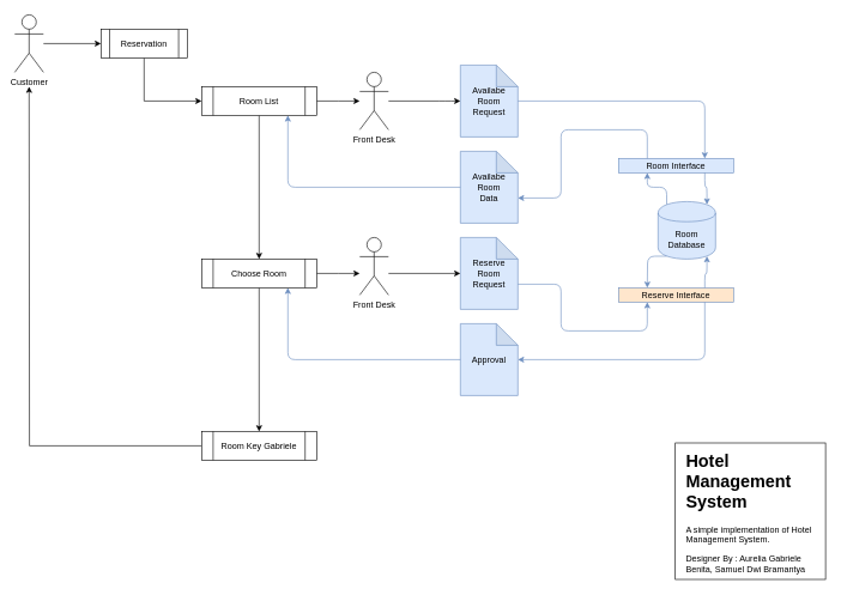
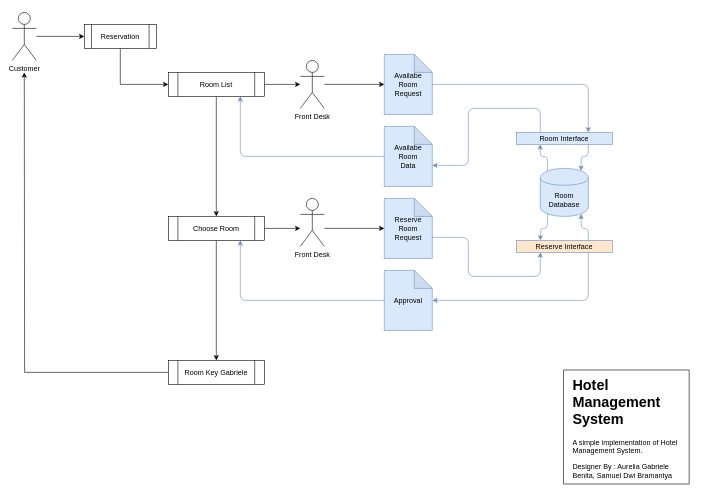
  <mxCell id="0" />
  <mxCell id="1" parent="0" />
  <mxCell id="2" value="" style="group" parent="1" vertex="1" connectable="0"><mxGeometry x="939" y="616" width="209" height="190" as="geometry" /></mxCell>
  <mxCell id="3" value="" style="group;shadow=0;" parent="2" vertex="1" connectable="0"><mxGeometry width="209" height="190" as="geometry" /></mxCell>
  <mxCell id="4" value="" style="rounded=0;whiteSpace=wrap;html=1;" parent="3" vertex="1"><mxGeometry width="209" height="190" as="geometry" /></mxCell>
  <mxCell id="5" value="&lt;h1&gt;Hotel Management System &lt;br&gt;&lt;/h1&gt;&lt;p&gt;A simple implementation of Hotel Management System.&lt;/p&gt;&lt;p&gt;Designer By : Aurelia Gabriele Benita, Samuel Dwi Bramantya&lt;br&gt;&lt;/p&gt;" style="text;html=1;strokeColor=none;fillColor=none;spacing=5;spacingTop=-20;whiteSpace=wrap;overflow=hidden;rounded=0;perimeterSpacing=0;" parent="3" vertex="1"><mxGeometry x="9.5" y="5" width="190" height="180" as="geometry" /></mxCell>
  <mxCell id="6" value="Customer" style="shape=umlActor;verticalLabelPosition=bottom;labelBackgroundColor=#ffffff;verticalAlign=top;html=1;outlineConnect=0;shadow=0;" parent="1" vertex="1"><mxGeometry x="20" y="20" width="40" height="80" as="geometry" /></mxCell>
  <mxCell id="7" value="" style="endArrow=classic;html=1;entryX=0;entryY=0.5;entryDx=0;entryDy=0;" parent="1" target="9" edge="1"><mxGeometry width="50" height="50" relative="1" as="geometry"><mxPoint x="60" y="60" as="sourcePoint" /><mxPoint x="120" y="60" as="targetPoint" /></mxGeometry></mxCell>
  <mxCell id="8" style="edgeStyle=orthogonalEdgeStyle;rounded=0;orthogonalLoop=1;jettySize=auto;html=1;exitX=0.5;exitY=1;exitDx=0;exitDy=0;entryX=0;entryY=0.5;entryDx=0;entryDy=0;" parent="1" source="9" target="13" edge="1"><mxGeometry relative="1" as="geometry" /></mxCell>
  <mxCell id="9" value="Reservation" style="shape=process;whiteSpace=wrap;html=1;backgroundOutline=1;shadow=0;" parent="1" vertex="1"><mxGeometry x="140" y="40" width="120" height="40" as="geometry" /></mxCell>
- <mxCell id="10" value="&lt;div&gt;Room&lt;/div&gt;&lt;div&gt;Database&lt;br&gt;&lt;/div&gt;" style="shape=cylinder;whiteSpace=wrap;html=1;boundedLbl=1;backgroundOutline=1;fillColor=#dae8fc;strokeColor=#6c8ebf;" parent="1" vertex="1"><mxGeometry x="915" y="280" width="80" height="80" as="geometry" /></mxCell>
+ <mxCell id="10" value="&lt;div&gt;Room&lt;/div&gt;&lt;div&gt;Database&lt;br&gt;&lt;/div&gt;" style="shape=cylinder;whiteSpace=wrap;html=1;boundedLbl=1;backgroundOutline=1;fillColor=#dae8fc;strokeColor=#6c8ebf;" parent="1" vertex="1"><mxGeometry x="900" y="280" width="80" height="80" as="geometry" /></mxCell>
  <mxCell id="11" style="edgeStyle=orthogonalEdgeStyle;rounded=0;orthogonalLoop=1;jettySize=auto;html=1;exitX=1;exitY=0.5;exitDx=0;exitDy=0;" parent="1" source="13" edge="1"><mxGeometry relative="1" as="geometry"><mxPoint x="500" y="140" as="targetPoint" /></mxGeometry></mxCell>
  <mxCell id="12" style="edgeStyle=orthogonalEdgeStyle;rounded=0;orthogonalLoop=1;jettySize=auto;html=1;exitX=0.5;exitY=1;exitDx=0;exitDy=0;entryX=0.5;entryY=0;entryDx=0;entryDy=0;startArrow=none;startFill=0;endArrow=classic;endFill=1;" parent="1" source="13" target="35" edge="1"><mxGeometry relative="1" as="geometry" /></mxCell>
  <mxCell id="13" value="Room List" style="shape=process;whiteSpace=wrap;html=1;backgroundOutline=1;shadow=0;" parent="1" vertex="1"><mxGeometry x="280" y="120" width="160" height="40" as="geometry" /></mxCell>
  <mxCell id="14" value="Front Desk" style="shape=umlActor;verticalLabelPosition=bottom;labelBackgroundColor=#ffffff;verticalAlign=top;html=1;outlineConnect=0;shadow=0;" parent="1" vertex="1"><mxGeometry x="500" y="100" width="40" height="80" as="geometry" /></mxCell>
  <mxCell id="15" value="&lt;div&gt;Availabe&lt;/div&gt;&lt;div&gt;Room&lt;/div&gt;&lt;div&gt;Request&lt;br&gt;&lt;/div&gt;" style="shape=note;whiteSpace=wrap;html=1;backgroundOutline=1;darkOpacity=0.05;fillColor=#dae8fc;strokeColor=#6c8ebf;" parent="1" vertex="1"><mxGeometry x="640" y="90" width="80" height="100" as="geometry" /></mxCell>
  <mxCell id="16" value="&lt;div&gt;Reserve&lt;/div&gt;&lt;div&gt;Room&lt;/div&gt;&lt;div&gt;Request&lt;br&gt;&lt;/div&gt;" style="shape=note;whiteSpace=wrap;html=1;backgroundOutline=1;darkOpacity=0.05;fillColor=#dae8fc;strokeColor=#6c8ebf;" parent="1" vertex="1"><mxGeometry x="640" y="330" width="80" height="100" as="geometry" /></mxCell>
  <mxCell id="17" value="" style="endArrow=classic;html=1;entryX=0;entryY=0.5;entryDx=0;entryDy=0;entryPerimeter=0;edgeStyle=orthogonalEdgeStyle;" parent="1" target="15" edge="1"><mxGeometry width="50" height="50" relative="1" as="geometry"><mxPoint x="540" y="140" as="sourcePoint" /><mxPoint x="600" y="240" as="targetPoint" /><Array as="points"><mxPoint x="620" y="140" /><mxPoint x="620" y="140" /></Array></mxGeometry></mxCell>
  <mxCell id="18" value="&lt;div&gt;Availabe&lt;/div&gt;&lt;div&gt;Room&lt;/div&gt;&lt;div&gt;Data&lt;br&gt;&lt;/div&gt;" style="shape=note;whiteSpace=wrap;html=1;backgroundOutline=1;darkOpacity=0.05;fillColor=#dae8fc;strokeColor=#6c8ebf;" parent="1" vertex="1"><mxGeometry x="640" y="210" width="80" height="100" as="geometry" /></mxCell>
  <mxCell id="19" value="Front Desk" style="shape=umlActor;verticalLabelPosition=bottom;labelBackgroundColor=#ffffff;verticalAlign=top;html=1;outlineConnect=0;shadow=0;" parent="1" vertex="1"><mxGeometry x="500" y="330" width="40" height="80" as="geometry" /></mxCell>
  <mxCell id="20" value="&lt;div&gt;Approval&lt;/div&gt;" style="shape=note;whiteSpace=wrap;html=1;backgroundOutline=1;darkOpacity=0.05;fillColor=#dae8fc;strokeColor=#6c8ebf;" parent="1" vertex="1"><mxGeometry x="640" y="450" width="80" height="100" as="geometry" /></mxCell>
  <mxCell id="21" value="Reserve Interface" style="rounded=0;whiteSpace=wrap;html=1;fillColor=#ffe6cc;strokeColor=#6c8ebf;" parent="1" vertex="1"><mxGeometry x="860" y="400" width="160" height="20" as="geometry" /></mxCell>
  <mxCell id="22" value="Room Interface" style="rounded=0;whiteSpace=wrap;html=1;fillColor=#dae8fc;strokeColor=#6c8ebf;" parent="1" vertex="1"><mxGeometry x="860" y="220" width="160" height="20" as="geometry" /></mxCell>
  <mxCell id="23" value="" style="endArrow=classic;html=1;exitX=0.15;exitY=0.95;exitDx=0;exitDy=0;exitPerimeter=0;edgeStyle=orthogonalEdgeStyle;fillColor=#dae8fc;strokeColor=#6c8ebf;" parent="1" source="10" edge="1"><mxGeometry width="50" height="50" relative="1" as="geometry"><mxPoint x="840" y="510" as="sourcePoint" /><mxPoint x="900" y="400" as="targetPoint" /></mxGeometry></mxCell>
  <mxCell id="24" value="" style="endArrow=classic;html=1;exitX=0.75;exitY=0;exitDx=0;exitDy=0;entryX=0.85;entryY=0.95;entryDx=0;entryDy=0;entryPerimeter=0;edgeStyle=orthogonalEdgeStyle;fillColor=#dae8fc;strokeColor=#6c8ebf;" parent="1" source="21" target="10" edge="1"><mxGeometry width="50" height="50" relative="1" as="geometry"><mxPoint x="920" y="500" as="sourcePoint" /><mxPoint x="1030" y="356" as="targetPoint" /></mxGeometry></mxCell>
  <mxCell id="25" value="" style="endArrow=classic;html=1;exitX=0.15;exitY=0.05;exitDx=0;exitDy=0;exitPerimeter=0;entryX=0.25;entryY=1;entryDx=0;entryDy=0;edgeStyle=orthogonalEdgeStyle;fillColor=#dae8fc;strokeColor=#6c8ebf;" parent="1" source="10" target="22" edge="1"><mxGeometry width="50" height="50" relative="1" as="geometry"><mxPoint x="810" y="390" as="sourcePoint" /><mxPoint x="860" y="340" as="targetPoint" /></mxGeometry></mxCell>
  <mxCell id="26" value="" style="endArrow=classic;html=1;entryX=0.85;entryY=0.05;entryDx=0;entryDy=0;entryPerimeter=0;exitX=0.75;exitY=1;exitDx=0;exitDy=0;edgeStyle=orthogonalEdgeStyle;fillColor=#dae8fc;strokeColor=#6c8ebf;" parent="1" source="22" target="10" edge="1"><mxGeometry width="50" height="50" relative="1" as="geometry"><mxPoint x="830" y="360" as="sourcePoint" /><mxPoint x="880" y="310" as="targetPoint" /></mxGeometry></mxCell>
  <mxCell id="27" value="" style="endArrow=classic;html=1;exitX=0.25;exitY=0;exitDx=0;exitDy=0;entryX=0;entryY=0;entryDx=80;entryDy=65;entryPerimeter=0;edgeStyle=orthogonalEdgeStyle;fillColor=#dae8fc;strokeColor=#6c8ebf;" parent="1" source="22" target="18" edge="1"><mxGeometry width="50" height="50" relative="1" as="geometry"><mxPoint x="750" y="310" as="sourcePoint" /><mxPoint x="800" y="260" as="targetPoint" /><Array as="points"><mxPoint x="900" y="180" /><mxPoint x="780" y="180" /><mxPoint x="780" y="275" /></Array></mxGeometry></mxCell>
  <mxCell id="28" value="" style="endArrow=classic;html=1;exitX=0;exitY=0.5;exitDx=0;exitDy=0;exitPerimeter=0;entryX=0.75;entryY=1;entryDx=0;entryDy=0;edgeStyle=orthogonalEdgeStyle;fillColor=#dae8fc;strokeColor=#6c8ebf;" parent="1" source="18" target="13" edge="1"><mxGeometry width="50" height="50" relative="1" as="geometry"><mxPoint x="510" y="290" as="sourcePoint" /><mxPoint x="560" y="240" as="targetPoint" /></mxGeometry></mxCell>
  <mxCell id="29" value="" style="endArrow=classic;html=1;entryX=0;entryY=0.5;entryDx=0;entryDy=0;entryPerimeter=0;" parent="1" target="16" edge="1"><mxGeometry width="50" height="50" relative="1" as="geometry"><mxPoint x="540" y="380" as="sourcePoint" /><mxPoint x="610" y="510" as="targetPoint" /></mxGeometry></mxCell>
  <mxCell id="30" value="" style="endArrow=classic;html=1;entryX=0.75;entryY=0;entryDx=0;entryDy=0;edgeStyle=orthogonalEdgeStyle;fillColor=#dae8fc;strokeColor=#6c8ebf;" parent="1" source="15" target="22" edge="1"><mxGeometry width="50" height="50" relative="1" as="geometry"><mxPoint x="910" y="150" as="sourcePoint" /><mxPoint x="960" y="100" as="targetPoint" /><Array as="points"><mxPoint x="980" y="140" /></Array></mxGeometry></mxCell>
  <mxCell id="31" value="" style="endArrow=classic;html=1;exitX=0;exitY=0;exitDx=80;exitDy=65;exitPerimeter=0;entryX=0.25;entryY=1;entryDx=0;entryDy=0;edgeStyle=orthogonalEdgeStyle;fillColor=#dae8fc;strokeColor=#6c8ebf;" parent="1" source="16" target="21" edge="1"><mxGeometry width="50" height="50" relative="1" as="geometry"><mxPoint x="840" y="550" as="sourcePoint" /><mxPoint x="890" y="500" as="targetPoint" /><Array as="points"><mxPoint x="780" y="395" /><mxPoint x="780" y="460" /><mxPoint x="900" y="460" /></Array></mxGeometry></mxCell>
  <mxCell id="32" value="" style="endArrow=classic;html=1;exitX=0.75;exitY=1;exitDx=0;exitDy=0;edgeStyle=orthogonalEdgeStyle;fillColor=#dae8fc;strokeColor=#6c8ebf;" parent="1" source="21" edge="1"><mxGeometry width="50" height="50" relative="1" as="geometry"><mxPoint x="820" y="540" as="sourcePoint" /><mxPoint x="720" y="500" as="targetPoint" /><Array as="points"><mxPoint x="980" y="500" /><mxPoint x="720" y="500" /></Array></mxGeometry></mxCell>
  <mxCell id="33" style="edgeStyle=orthogonalEdgeStyle;rounded=0;orthogonalLoop=1;jettySize=auto;html=1;exitX=1;exitY=0.5;exitDx=0;exitDy=0;startArrow=none;startFill=0;endArrow=classic;endFill=1;" parent="1" source="35" edge="1"><mxGeometry relative="1" as="geometry"><mxPoint x="500" y="380" as="targetPoint" /></mxGeometry></mxCell>
  <mxCell id="34" style="edgeStyle=orthogonalEdgeStyle;rounded=0;orthogonalLoop=1;jettySize=auto;html=1;exitX=0.5;exitY=1;exitDx=0;exitDy=0;entryX=0.5;entryY=0;entryDx=0;entryDy=0;startArrow=none;startFill=0;endArrow=classic;endFill=1;" parent="1" source="35" target="38" edge="1"><mxGeometry relative="1" as="geometry" /></mxCell>
  <mxCell id="35" value="Choose Room" style="shape=process;whiteSpace=wrap;html=1;backgroundOutline=1;shadow=0;" parent="1" vertex="1"><mxGeometry x="280" y="360" width="160" height="40" as="geometry" /></mxCell>
  <mxCell id="36" value="" style="endArrow=classic;html=1;entryX=0.75;entryY=1;entryDx=0;entryDy=0;exitX=0;exitY=0.5;exitDx=0;exitDy=0;exitPerimeter=0;edgeStyle=orthogonalEdgeStyle;fillColor=#dae8fc;strokeColor=#6c8ebf;" parent="1" source="20" target="35" edge="1"><mxGeometry width="50" height="50" relative="1" as="geometry"><mxPoint x="560" y="590" as="sourcePoint" /><mxPoint x="610" y="540" as="targetPoint" /></mxGeometry></mxCell>
  <mxCell id="37" style="edgeStyle=orthogonalEdgeStyle;rounded=0;orthogonalLoop=1;jettySize=auto;html=1;exitX=0;exitY=0.5;exitDx=0;exitDy=0;startArrow=none;startFill=0;endArrow=classic;endFill=1;" parent="1" source="38" edge="1"><mxGeometry relative="1" as="geometry"><mxPoint x="40" y="120" as="targetPoint" /></mxGeometry></mxCell>
  <mxCell id="38" value="&lt;div&gt;Room Key Gabriele&lt;/div&gt;" style="shape=process;whiteSpace=wrap;html=1;backgroundOutline=1;shadow=0;" parent="1" vertex="1"><mxGeometry x="280" y="600" width="160" height="40" as="geometry" /></mxCell>
